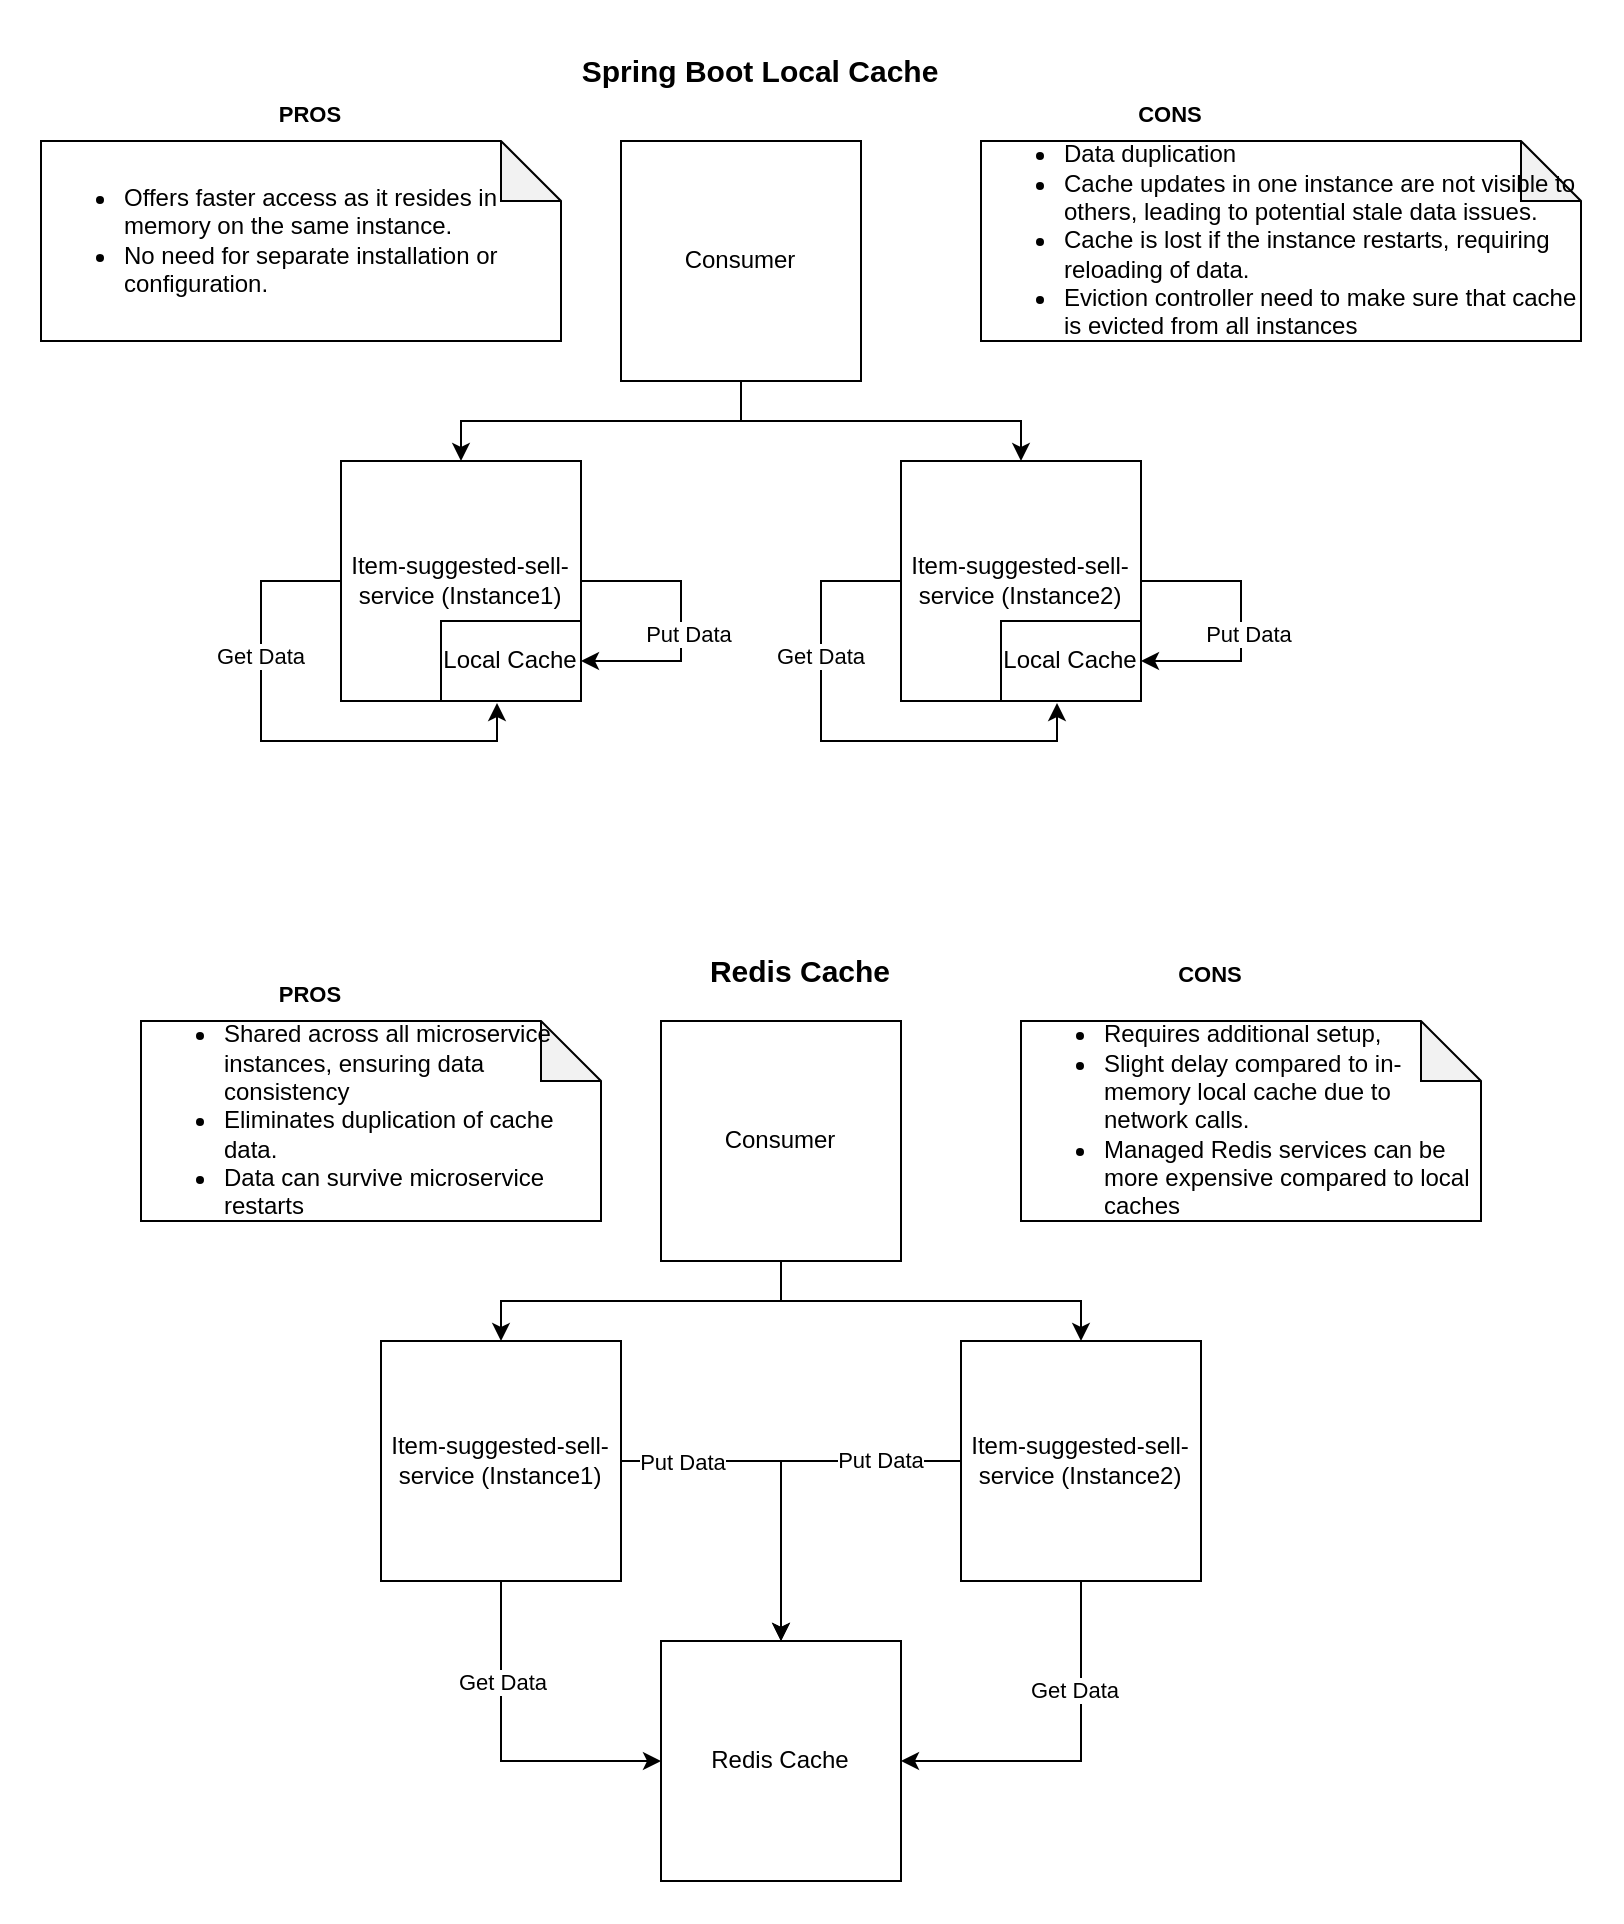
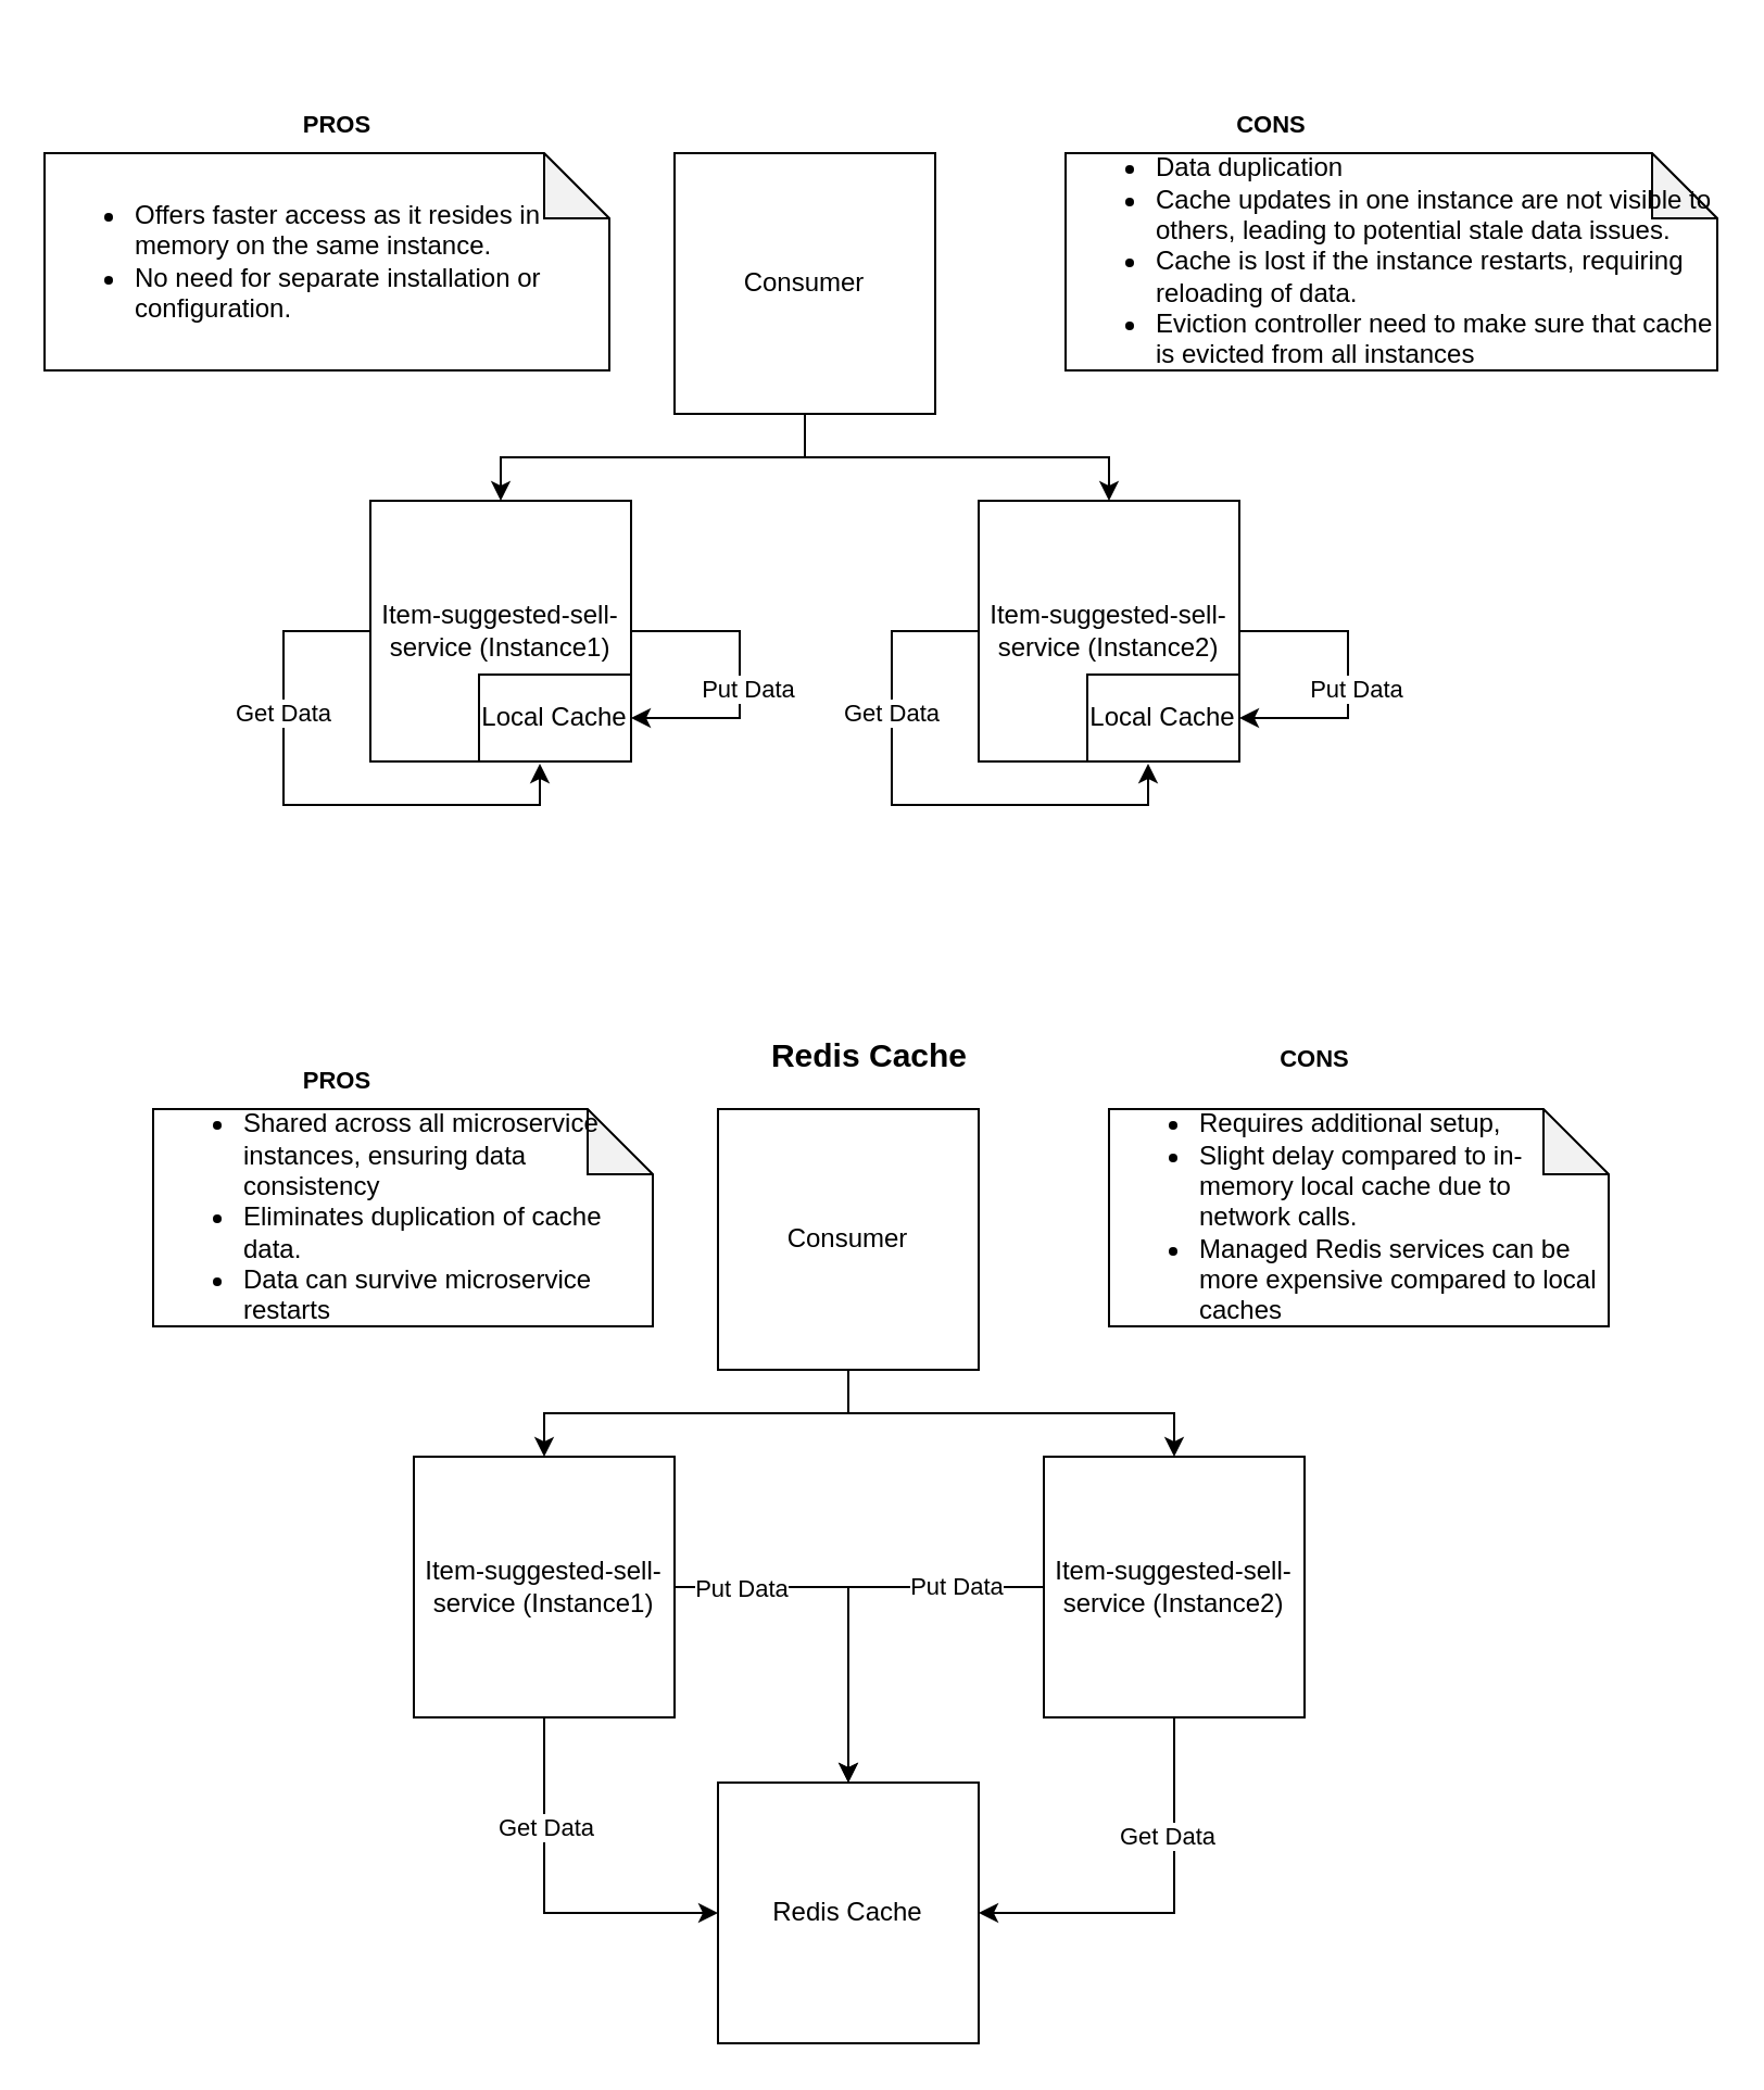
  <mxCell id="0" />
  <mxCell id="1" parent="0" />
  <mxCell id="2" style="edgeStyle=orthogonalEdgeStyle;rounded=0;orthogonalLoop=1;jettySize=auto;html=1;exitX=1;exitY=0.5;exitDx=0;exitDy=0;entryX=1;entryY=0.5;entryDx=0;entryDy=0;" edge="1" parent="1" source="4" target="5"><mxGeometry relative="1" as="geometry"><Array as="points"><mxPoint x="340" y="290" /><mxPoint x="340" y="330" /></Array></mxGeometry></mxCell>
  <mxCell id="3" value="Put Data" style="edgeLabel;html=1;align=center;verticalAlign=middle;resizable=0;points=[];" vertex="1" connectable="0" parent="2"><mxGeometry x="0.086" y="3" relative="1" as="geometry"><mxPoint as="offset" /></mxGeometry></mxCell>
  <mxCell id="4" value="Item-suggested-sell-service (Instance1)" style="whiteSpace=wrap;html=1;aspect=fixed;" vertex="1" parent="1"><mxGeometry x="170" y="230" width="120" height="120" as="geometry" /></mxCell>
  <mxCell id="5" value="Local Cache" style="rounded=0;whiteSpace=wrap;html=1;" vertex="1" parent="1"><mxGeometry x="220" y="310" width="70" height="40" as="geometry" /></mxCell>
  <mxCell id="6" style="edgeStyle=orthogonalEdgeStyle;rounded=0;orthogonalLoop=1;jettySize=auto;html=1;exitX=0;exitY=0.5;exitDx=0;exitDy=0;entryX=0.4;entryY=1.025;entryDx=0;entryDy=0;entryPerimeter=0;" edge="1" parent="1" source="4" target="5"><mxGeometry relative="1" as="geometry"><Array as="points"><mxPoint x="130" y="290" /><mxPoint x="130" y="370" /><mxPoint x="248" y="370" /></Array></mxGeometry></mxCell>
  <mxCell id="7" value="Get Data" style="edgeLabel;html=1;align=center;verticalAlign=middle;resizable=0;points=[];" vertex="1" connectable="0" parent="6"><mxGeometry x="-0.401" y="-1" relative="1" as="geometry"><mxPoint as="offset" /></mxGeometry></mxCell>
  <mxCell id="8" style="edgeStyle=orthogonalEdgeStyle;rounded=0;orthogonalLoop=1;jettySize=auto;html=1;exitX=0.5;exitY=1;exitDx=0;exitDy=0;" edge="1" parent="1" source="10" target="4"><mxGeometry relative="1" as="geometry" /></mxCell>
  <mxCell id="9" style="edgeStyle=orthogonalEdgeStyle;rounded=0;orthogonalLoop=1;jettySize=auto;html=1;exitX=0.5;exitY=1;exitDx=0;exitDy=0;entryX=0.5;entryY=0;entryDx=0;entryDy=0;" edge="1" parent="1" source="10" target="13"><mxGeometry relative="1" as="geometry" /></mxCell>
  <mxCell id="10" value="Consumer" style="whiteSpace=wrap;html=1;aspect=fixed;" vertex="1" parent="1"><mxGeometry x="310" y="70" width="120" height="120" as="geometry" /></mxCell>
  <mxCell id="11" style="edgeStyle=orthogonalEdgeStyle;rounded=0;orthogonalLoop=1;jettySize=auto;html=1;exitX=1;exitY=0.5;exitDx=0;exitDy=0;entryX=1;entryY=0.5;entryDx=0;entryDy=0;" edge="1" source="13" target="14" parent="1"><mxGeometry relative="1" as="geometry"><Array as="points"><mxPoint x="620" y="290" /><mxPoint x="620" y="330" /></Array></mxGeometry></mxCell>
  <mxCell id="12" value="Put Data" style="edgeLabel;html=1;align=center;verticalAlign=middle;resizable=0;points=[];" vertex="1" connectable="0" parent="11"><mxGeometry x="0.086" y="3" relative="1" as="geometry"><mxPoint as="offset" /></mxGeometry></mxCell>
  <mxCell id="13" value="Item-suggested-sell-service (Instance2)" style="whiteSpace=wrap;html=1;aspect=fixed;" vertex="1" parent="1"><mxGeometry x="450" y="230" width="120" height="120" as="geometry" /></mxCell>
  <mxCell id="14" value="Local Cache" style="rounded=0;whiteSpace=wrap;html=1;" vertex="1" parent="1"><mxGeometry x="500" y="310" width="70" height="40" as="geometry" /></mxCell>
  <mxCell id="15" style="edgeStyle=orthogonalEdgeStyle;rounded=0;orthogonalLoop=1;jettySize=auto;html=1;exitX=0;exitY=0.5;exitDx=0;exitDy=0;entryX=0.4;entryY=1.025;entryDx=0;entryDy=0;entryPerimeter=0;" edge="1" source="13" target="14" parent="1"><mxGeometry relative="1" as="geometry"><Array as="points"><mxPoint x="410" y="290" /><mxPoint x="410" y="370" /><mxPoint x="528" y="370" /></Array></mxGeometry></mxCell>
  <mxCell id="16" value="Get Data" style="edgeLabel;html=1;align=center;verticalAlign=middle;resizable=0;points=[];" vertex="1" connectable="0" parent="15"><mxGeometry x="-0.401" y="-1" relative="1" as="geometry"><mxPoint as="offset" /></mxGeometry></mxCell>
  <mxCell id="17" value="&lt;ul&gt;&lt;li&gt;Offers faster access as it resides in memory on the same instance.&lt;/li&gt;&lt;li&gt;No need for separate installation or configuration.&lt;/li&gt;&lt;/ul&gt;" style="shape=note;whiteSpace=wrap;html=1;backgroundOutline=1;darkOpacity=0.05;align=left;" vertex="1" parent="1"><mxGeometry x="20" y="70" width="260" height="100" as="geometry" /></mxCell>
  <mxCell id="18" value="&lt;ul&gt;&lt;li&gt;&lt;span style=&quot;background-color: initial;&quot;&gt;Data duplication&lt;/span&gt;&lt;/li&gt;&lt;li&gt;&lt;span style=&quot;background-color: initial;&quot;&gt;Cache updates in one instance are not visible to others, leading to potential stale data issues.&lt;/span&gt;&lt;/li&gt;&lt;li&gt;&lt;span style=&quot;background-color: initial;&quot;&gt;Cache is lost if the instance restarts, requiring reloading of data.&lt;/span&gt;&lt;/li&gt;&lt;li&gt;&lt;span style=&quot;background-color: initial;&quot;&gt;Eviction controller need to make sure that cache is evicted from all instances&lt;/span&gt;&lt;/li&gt;&lt;/ul&gt;" style="shape=note;whiteSpace=wrap;html=1;backgroundOutline=1;darkOpacity=0.05;align=left;" vertex="1" parent="1"><mxGeometry x="490" y="70" width="300" height="100" as="geometry" /></mxCell>
- <mxCell id="19" value="Spring Boot Local Cache" style="text;html=1;align=center;verticalAlign=middle;whiteSpace=wrap;rounded=0;fontSize=15;fontStyle=1" vertex="1" parent="1"><mxGeometry x="280" y="20" width="200" height="30" as="geometry" /></mxCell>
  <mxCell id="20" style="edgeStyle=orthogonalEdgeStyle;rounded=0;orthogonalLoop=1;jettySize=auto;html=1;exitX=0.5;exitY=1;exitDx=0;exitDy=0;entryX=0;entryY=0.5;entryDx=0;entryDy=0;" edge="1" parent="1" source="22" target="33"><mxGeometry relative="1" as="geometry" /></mxCell>
  <mxCell id="21" value="Get Data" style="edgeLabel;html=1;align=center;verticalAlign=middle;resizable=0;points=[];" vertex="1" connectable="0" parent="20"><mxGeometry x="0.529" y="3" relative="1" as="geometry"><mxPoint x="-40" y="-37" as="offset" /></mxGeometry></mxCell>
  <mxCell id="22" value="Item-suggested-sell-service (Instance1)" style="whiteSpace=wrap;html=1;aspect=fixed;" vertex="1" parent="1"><mxGeometry x="190" y="670" width="120" height="120" as="geometry" /></mxCell>
  <mxCell id="23" style="edgeStyle=orthogonalEdgeStyle;rounded=0;orthogonalLoop=1;jettySize=auto;html=1;exitX=0.5;exitY=1;exitDx=0;exitDy=0;" edge="1" source="25" target="22" parent="1"><mxGeometry relative="1" as="geometry" /></mxCell>
  <mxCell id="24" style="edgeStyle=orthogonalEdgeStyle;rounded=0;orthogonalLoop=1;jettySize=auto;html=1;exitX=0.5;exitY=1;exitDx=0;exitDy=0;entryX=0.5;entryY=0;entryDx=0;entryDy=0;" edge="1" source="25" target="29" parent="1"><mxGeometry relative="1" as="geometry" /></mxCell>
  <mxCell id="25" value="Consumer" style="whiteSpace=wrap;html=1;aspect=fixed;" vertex="1" parent="1"><mxGeometry x="330" y="510" width="120" height="120" as="geometry" /></mxCell>
  <mxCell id="26" value="Put Data" style="edgeStyle=orthogonalEdgeStyle;rounded=0;orthogonalLoop=1;jettySize=auto;html=1;entryX=0.5;entryY=0;entryDx=0;entryDy=0;" edge="1" parent="1" source="29" target="33"><mxGeometry x="-0.556" relative="1" as="geometry"><mxPoint as="offset" /></mxGeometry></mxCell>
  <mxCell id="27" style="edgeStyle=orthogonalEdgeStyle;rounded=0;orthogonalLoop=1;jettySize=auto;html=1;entryX=1;entryY=0.5;entryDx=0;entryDy=0;" edge="1" parent="1" source="29" target="33"><mxGeometry relative="1" as="geometry"><mxPoint x="540" y="800" as="sourcePoint" /><Array as="points"><mxPoint x="540" y="880" /></Array></mxGeometry></mxCell>
  <mxCell id="28" value="Get Data" style="edgeLabel;html=1;align=center;verticalAlign=middle;resizable=0;points=[];" vertex="1" connectable="0" parent="27"><mxGeometry x="-0.4" y="-4" relative="1" as="geometry"><mxPoint as="offset" /></mxGeometry></mxCell>
  <mxCell id="29" value="Item-suggested-sell-service (Instance2)" style="whiteSpace=wrap;html=1;aspect=fixed;" vertex="1" parent="1"><mxGeometry x="480" y="670" width="120" height="120" as="geometry" /></mxCell>
  <mxCell id="30" value="&lt;ul&gt;&lt;li&gt;Shared across all microservice instances, ensuring data consistency&lt;/li&gt;&lt;li&gt;Eliminates duplication of cache data.&lt;/li&gt;&lt;li&gt;Data can survive microservice restarts&lt;/li&gt;&lt;/ul&gt;" style="shape=note;whiteSpace=wrap;html=1;backgroundOutline=1;darkOpacity=0.05;align=left;" vertex="1" parent="1"><mxGeometry x="70" y="510" width="230" height="100" as="geometry" /></mxCell>
  <mxCell id="31" value="&lt;ul&gt;&lt;li&gt;Requires additional setup,&lt;/li&gt;&lt;li&gt;Slight delay compared to in-memory local cache due to network calls.&lt;/li&gt;&lt;li&gt;Managed Redis services can be more expensive compared to local caches&lt;/li&gt;&lt;/ul&gt;" style="shape=note;whiteSpace=wrap;html=1;backgroundOutline=1;darkOpacity=0.05;align=left;" vertex="1" parent="1"><mxGeometry x="510" y="510" width="230" height="100" as="geometry" /></mxCell>
  <mxCell id="32" value="Redis Cache" style="text;html=1;align=center;verticalAlign=middle;whiteSpace=wrap;rounded=0;fontSize=15;fontStyle=1" vertex="1" parent="1"><mxGeometry x="300" y="470" width="200" height="30" as="geometry" /></mxCell>
  <mxCell id="33" value="Redis Cache" style="whiteSpace=wrap;html=1;aspect=fixed;" vertex="1" parent="1"><mxGeometry x="330" y="820" width="120" height="120" as="geometry" /></mxCell>
  <mxCell id="34" style="edgeStyle=orthogonalEdgeStyle;rounded=0;orthogonalLoop=1;jettySize=auto;html=1;exitX=1;exitY=0.5;exitDx=0;exitDy=0;entryX=0.5;entryY=0;entryDx=0;entryDy=0;" edge="1" parent="1" source="22" target="33"><mxGeometry relative="1" as="geometry" /></mxCell>
  <mxCell id="35" value="Put Data" style="edgeLabel;html=1;align=center;verticalAlign=middle;resizable=0;points=[];" vertex="1" connectable="0" parent="34"><mxGeometry x="-0.518" y="-2" relative="1" as="geometry"><mxPoint x="-11" y="-2" as="offset" /></mxGeometry></mxCell>
  <mxCell id="36" value="&lt;font style=&quot;font-size: 11px;&quot;&gt;PROS&lt;/font&gt;" style="text;html=1;align=center;verticalAlign=middle;whiteSpace=wrap;rounded=0;fontSize=15;fontStyle=1" vertex="1" parent="1"><mxGeometry x="110" y="40" width="90" height="30" as="geometry" /></mxCell>
  <mxCell id="37" value="&lt;font style=&quot;font-size: 11px;&quot;&gt;CONS&lt;/font&gt;" style="text;html=1;align=center;verticalAlign=middle;whiteSpace=wrap;rounded=0;fontSize=15;fontStyle=1" vertex="1" parent="1"><mxGeometry x="540" y="40" width="90" height="30" as="geometry" /></mxCell>
  <mxCell id="38" value="&lt;font style=&quot;font-size: 11px;&quot;&gt;PROS&lt;/font&gt;" style="text;html=1;align=center;verticalAlign=middle;whiteSpace=wrap;rounded=0;fontSize=15;fontStyle=1" vertex="1" parent="1"><mxGeometry x="110" y="480" width="90" height="30" as="geometry" /></mxCell>
  <mxCell id="39" value="&lt;font style=&quot;font-size: 11px;&quot;&gt;CONS&lt;/font&gt;" style="text;html=1;align=center;verticalAlign=middle;whiteSpace=wrap;rounded=0;fontSize=15;fontStyle=1" vertex="1" parent="1"><mxGeometry x="560" y="470" width="90" height="30" as="geometry" /></mxCell>
